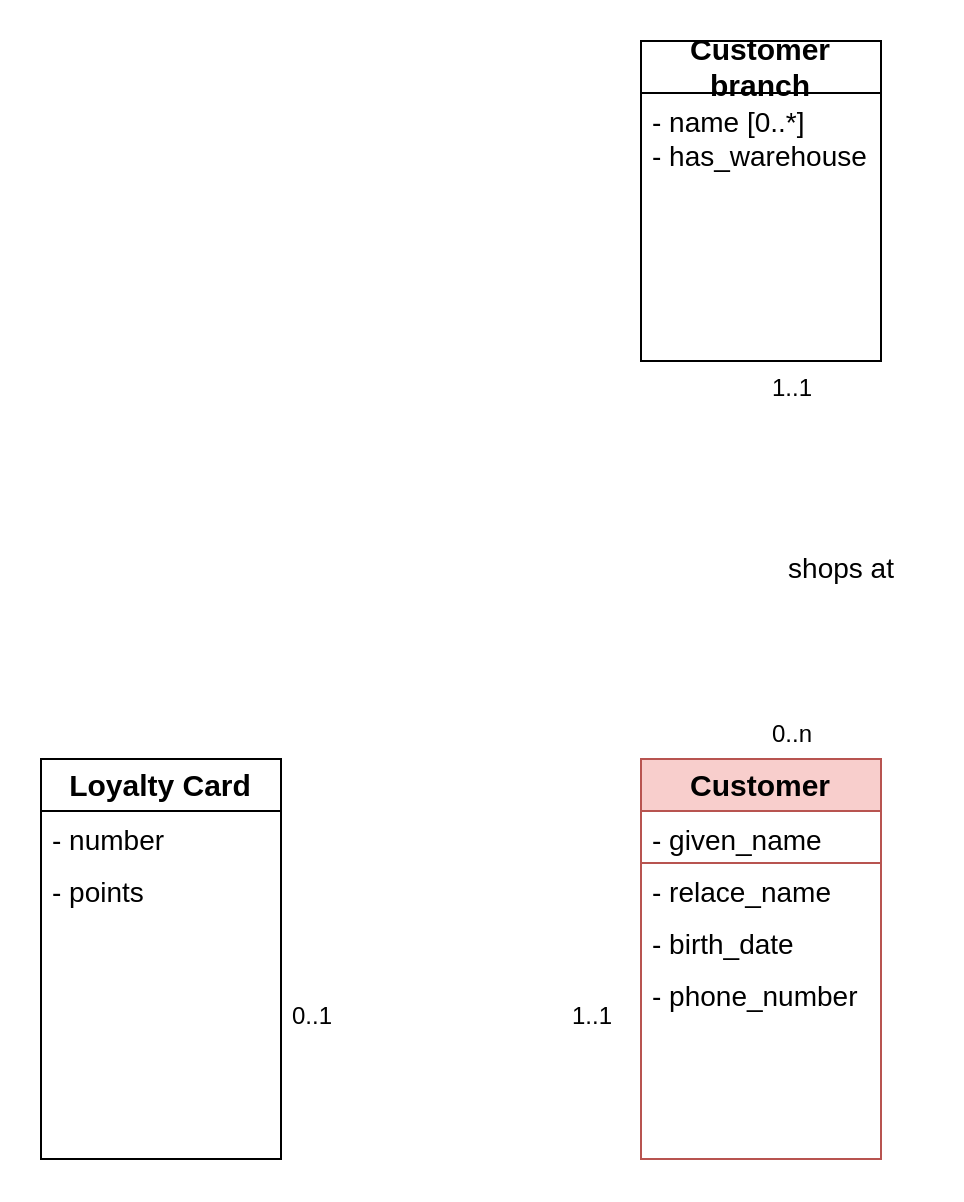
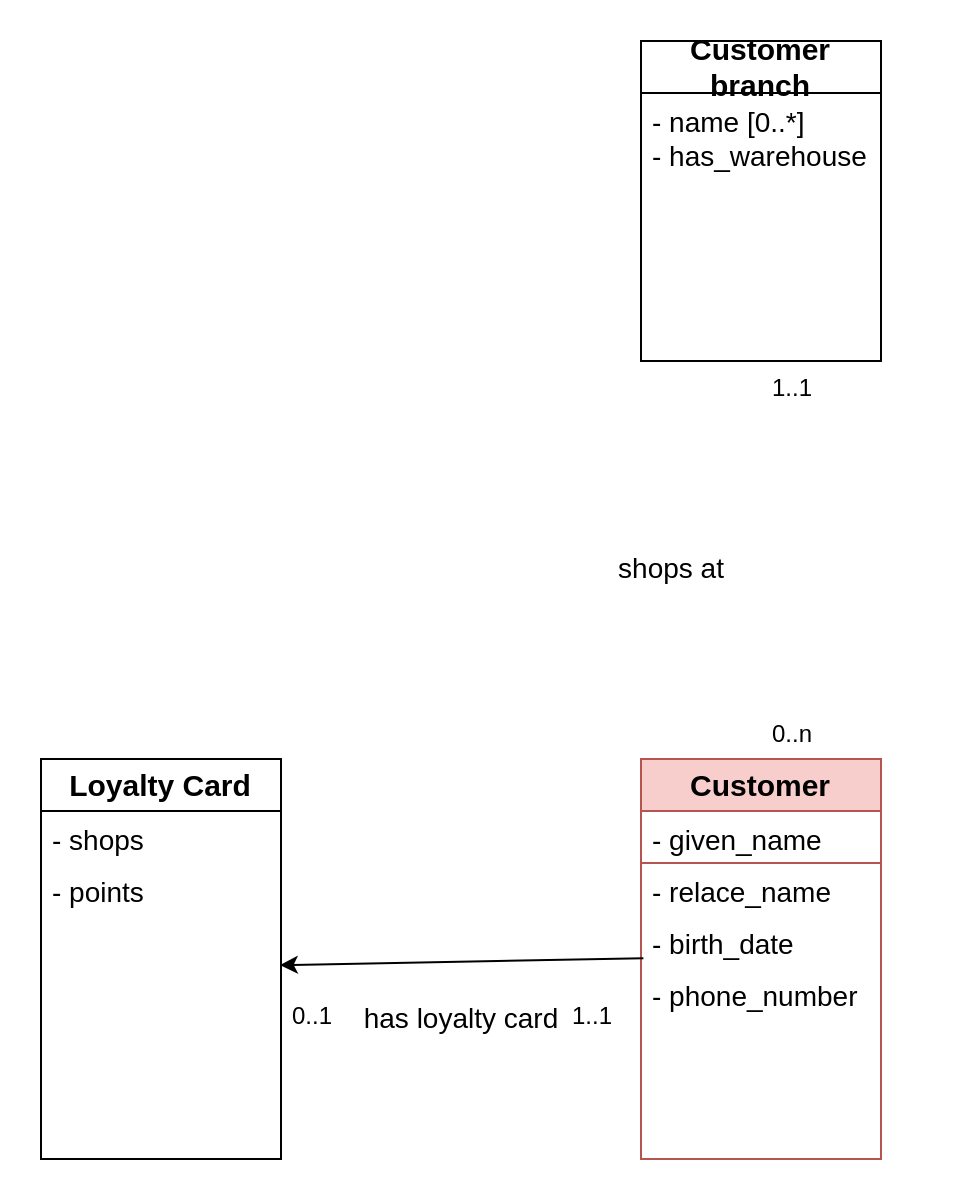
  <mxCell id="0" />
  <mxCell id="1" parent="0" />
  <mxCell id="2" value="&lt;b&gt;&lt;font style=&quot;font-size: 15px;&quot;&gt;Customer branch&lt;/font&gt;&lt;/b&gt;" style="swimlane;fontStyle=0;childLayout=stackLayout;horizontal=1;startSize=26;fillColor=none;horizontalStack=0;resizeParent=1;resizeParentMax=0;resizeLast=0;collapsible=1;marginBottom=0;whiteSpace=wrap;html=1;" vertex="1" parent="1"><mxGeometry x="320" y="20" width="120" height="160" as="geometry" /></mxCell>
  <mxCell id="3" value="- name [0..*]&lt;br&gt;- has_warehouse" style="text;strokeColor=none;fillColor=none;align=left;verticalAlign=top;spacingLeft=4;spacingRight=4;overflow=hidden;rotatable=0;points=[[0,0.5],[1,0.5]];portConstraint=eastwest;whiteSpace=wrap;html=1;fontSize=14;" vertex="1" parent="2"><mxGeometry y="26" width="120" height="134" as="geometry" /></mxCell>
  <mxCell id="4" value="&lt;b&gt;&lt;font style=&quot;font-size: 15px;&quot;&gt;Customer&lt;/font&gt;&lt;/b&gt;" style="swimlane;fontStyle=0;childLayout=stackLayout;horizontal=1;startSize=26;fillColor=#f8cecc;horizontalStack=0;resizeParent=1;resizeParentMax=0;resizeLast=0;collapsible=1;marginBottom=0;whiteSpace=wrap;html=1;strokeColor=#b85450;" vertex="1" parent="1"><mxGeometry x="320" y="379" width="120" height="200" as="geometry" /></mxCell>
  <mxCell id="5" value="-&amp;nbsp;given_name" style="text;strokeColor=#b85450;fillColor=none;align=left;verticalAlign=top;spacingLeft=4;spacingRight=4;overflow=hidden;rotatable=0;points=[[0,0.5],[1,0.5]];portConstraint=eastwest;whiteSpace=wrap;html=1;fontSize=14;" vertex="1" parent="4"><mxGeometry y="26" width="120" height="26" as="geometry" /></mxCell>
  <mxCell id="6" value="-&amp;nbsp;relace_name" style="text;strokeColor=none;fillColor=none;align=left;verticalAlign=top;spacingLeft=4;spacingRight=4;overflow=hidden;rotatable=0;points=[[0,0.5],[1,0.5]];portConstraint=eastwest;whiteSpace=wrap;html=1;fontSize=14;" vertex="1" parent="4"><mxGeometry y="52" width="120" height="26" as="geometry" /></mxCell>
  <mxCell id="7" value="- birth_date" style="text;strokeColor=none;fillColor=none;align=left;verticalAlign=top;spacingLeft=4;spacingRight=4;overflow=hidden;rotatable=0;points=[[0,0.5],[1,0.5]];portConstraint=eastwest;whiteSpace=wrap;html=1;fontSize=14;" vertex="1" parent="4"><mxGeometry y="78" width="120" height="26" as="geometry" /></mxCell>
  <mxCell id="8" value="-&amp;nbsp;phone_number" style="text;strokeColor=none;fillColor=none;align=left;verticalAlign=top;spacingLeft=4;spacingRight=4;overflow=hidden;rotatable=0;points=[[0,0.5],[1,0.5]];portConstraint=eastwest;whiteSpace=wrap;html=1;fontSize=14;" vertex="1" parent="4"><mxGeometry y="104" width="120" height="96" as="geometry" /></mxCell>
  <mxCell id="9" value="1..1" style="text;strokeColor=none;fillColor=none;align=left;verticalAlign=top;spacingLeft=4;spacingRight=4;overflow=hidden;rotatable=0;points=[[0,0.5],[1,0.5]];portConstraint=eastwest;whiteSpace=wrap;html=1;" vertex="1" parent="1"><mxGeometry x="380" y="180" width="40" height="26" as="geometry" /></mxCell>
  <mxCell id="10" value="0..n" style="text;strokeColor=none;fillColor=none;align=left;verticalAlign=top;spacingLeft=4;spacingRight=4;overflow=hidden;rotatable=0;points=[[0,0.5],[1,0.5]];portConstraint=eastwest;whiteSpace=wrap;html=1;" vertex="1" parent="1"><mxGeometry x="380" y="353" width="40" height="26" as="geometry" /></mxCell>
- <mxCell id="11" value="shops at" style="text;align=center;fontStyle=0;verticalAlign=middle;spacingLeft=3;spacingRight=3;strokeColor=none;rotatable=0;points=[[0,0.5],[1,0.5]];portConstraint=eastwest;html=1;fontSize=14;" vertex="1" parent="1"><mxGeometry x="380" y="271" width="80" height="26" as="geometry" /></mxCell>
+ <mxCell id="11" value="shops at" style="text;align=center;fontStyle=0;verticalAlign=middle;spacingLeft=3;spacingRight=3;strokeColor=none;rotatable=0;points=[[0,0.5],[1,0.5]];portConstraint=eastwest;html=1;fontSize=14;" vertex="1" parent="1"><mxGeometry x="295" y="271" width="80" height="26" as="geometry" /></mxCell>
  <mxCell id="12" value="&lt;b&gt;&lt;font style=&quot;font-size: 15px;&quot;&gt;Loyalty Card&lt;/font&gt;&lt;/b&gt;" style="swimlane;fontStyle=0;childLayout=stackLayout;horizontal=1;startSize=26;fillColor=none;horizontalStack=0;resizeParent=1;resizeParentMax=0;resizeLast=0;collapsible=1;marginBottom=0;whiteSpace=wrap;html=1;" vertex="1" parent="1"><mxGeometry x="20" y="379" width="120" height="200" as="geometry" /></mxCell>
- <mxCell id="13" value="-&amp;nbsp;number" style="text;strokeColor=none;fillColor=none;align=left;verticalAlign=top;spacingLeft=4;spacingRight=4;overflow=hidden;rotatable=0;points=[[0,0.5],[1,0.5]];portConstraint=eastwest;whiteSpace=wrap;html=1;fontSize=14;" vertex="1" parent="12"><mxGeometry y="26" width="120" height="26" as="geometry" /></mxCell>
+ <mxCell id="13" value="-&amp;nbsp;shops" style="text;strokeColor=none;fillColor=none;align=left;verticalAlign=top;spacingLeft=4;spacingRight=4;overflow=hidden;rotatable=0;points=[[0,0.5],[1,0.5]];portConstraint=eastwest;whiteSpace=wrap;html=1;fontSize=14;" vertex="1" parent="12"><mxGeometry y="26" width="120" height="26" as="geometry" /></mxCell>
  <mxCell id="14" value="-&amp;nbsp;points" style="text;strokeColor=none;fillColor=none;align=left;verticalAlign=top;spacingLeft=4;spacingRight=4;overflow=hidden;rotatable=0;points=[[0,0.5],[1,0.5]];portConstraint=eastwest;whiteSpace=wrap;html=1;fontSize=14;" vertex="1" parent="12"><mxGeometry y="52" width="120" height="148" as="geometry" /></mxCell>
  <mxCell id="15" value="0..1" style="text;strokeColor=none;fillColor=none;align=left;verticalAlign=top;spacingLeft=4;spacingRight=4;overflow=hidden;rotatable=0;points=[[0,0.5],[1,0.5]];portConstraint=eastwest;whiteSpace=wrap;html=1;" vertex="1" parent="1"><mxGeometry x="140" y="494" width="40" height="26" as="geometry" /></mxCell>
  <mxCell id="16" value="1..1" style="text;strokeColor=none;fillColor=none;align=left;verticalAlign=top;spacingLeft=4;spacingRight=4;overflow=hidden;rotatable=0;points=[[0,0.5],[1,0.5]];portConstraint=eastwest;whiteSpace=wrap;html=1;" vertex="1" parent="1"><mxGeometry x="280" y="494" width="40" height="26" as="geometry" /></mxCell>
+ <mxCell id="17" value="has&amp;nbsp;loyalty card" style="text;align=center;fontStyle=0;verticalAlign=middle;spacingLeft=3;spacingRight=3;strokeColor=none;rotatable=0;points=[[0,0.5],[1,0.5]];portConstraint=eastwest;html=1;fontSize=14;" vertex="1" parent="1"><mxGeometry x="190" y="496" width="80" height="26" as="geometry" /></mxCell>
+ <mxCell id="18" value="" style="endArrow=classic;html=1;rounded=0;entryX=0.995;entryY=0.345;entryDx=0;entryDy=0;entryPerimeter=0;exitX=0.01;exitY=-0.046;exitDx=0;exitDy=0;exitPerimeter=0;" edge="1" parent="1" source="8" target="14"><mxGeometry width="50" height="50" relative="1" as="geometry"><mxPoint x="266" y="427" as="sourcePoint" /><mxPoint x="289" y="456" as="targetPoint" /></mxGeometry></mxCell>
